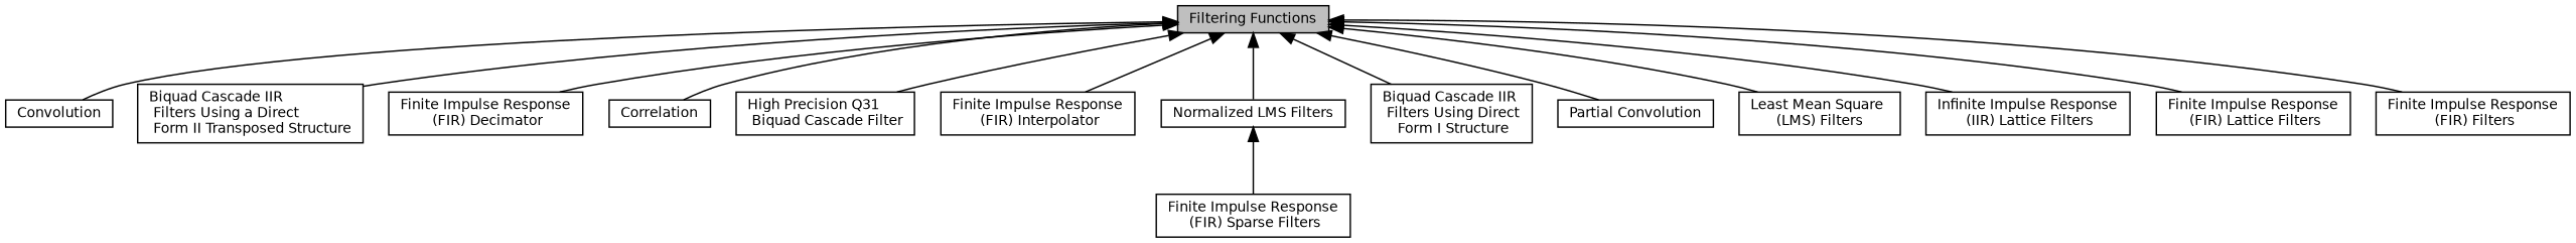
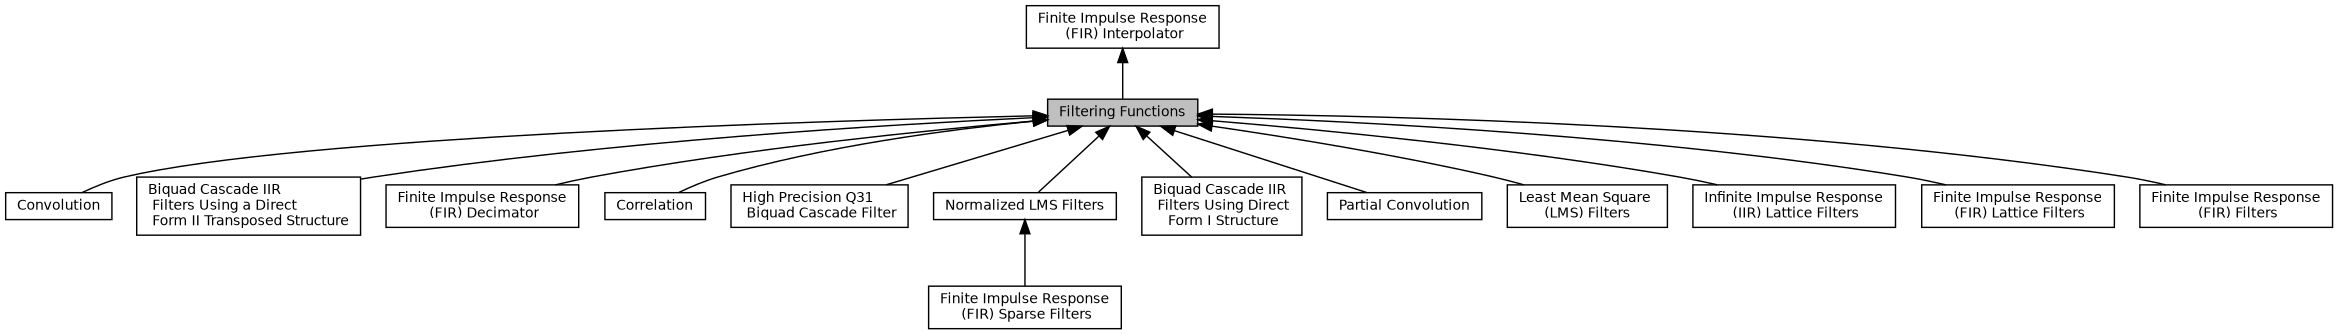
  digraph {
    rankdir=TB
    node [color=black fillcolor=white fontname=Helvetica fontsize=10 shape=box style=filled]
    edge [dir=back fontname=Helvetica fontsize=10 labelfontname=Helvetica labelfontsize=10 shape=plaintext style=solid]
    n1 [height=0.2 label=Convolution width=0.4]
    n2 [height=0.2 label="Biquad Cascade IIR\l Filters Using a Direct\l Form II Transposed Structure" width=0.4]
    n3 [height=0.2 label="Finite Impulse Response\l (FIR) Decimator" width=0.4]
    n4 [height=0.2 label=Correlation width=0.4]
    n5 [height=0.2 label="High Precision Q31\l Biquad Cascade Filter" width=0.4]
    n6 [height=0.2 label="Finite Impulse Response\l (FIR) Interpolator" width=0.4]
    n7 [height=0.2 label="Finite Impulse Response\l (FIR) Sparse Filters" width=0.4]
    n8 [height=0.2 label="Normalized LMS Filters" width=0.4]
    n9 [height=0.2 label="Biquad Cascade IIR\l Filters Using Direct\l Form I Structure" width=0.4]
    n10 [height=0.2 label="Partial Convolution" width=0.4]
    n11 [fillcolor=grey75 fontcolor=black height=0.2 label="Filtering Functions" width=0.4]
    n12 [height=0.2 label="Least Mean Square \l(LMS) Filters" width=0.4]
    n13 [height=0.2 label="Infinite Impulse Response\l (IIR) Lattice Filters" width=0.4]
    n14 [height=0.2 label="Finite Impulse Response\l (FIR) Lattice Filters" width=0.4]
    n15 [height=0.2 label="Finite Impulse Response\l (FIR) Filters" width=0.4]
    n8 -> n7
    n11 -> n1
    n11 -> n2
    n11 -> n3
    n11 -> n4
    n11 -> n5
-   n11 -> n6
+   n6 -> n11
    n11 -> n8
    n11 -> n9
    n11 -> n10
    n11 -> n12
    n11 -> n13
    n11 -> n14
    n11 -> n15
  }
